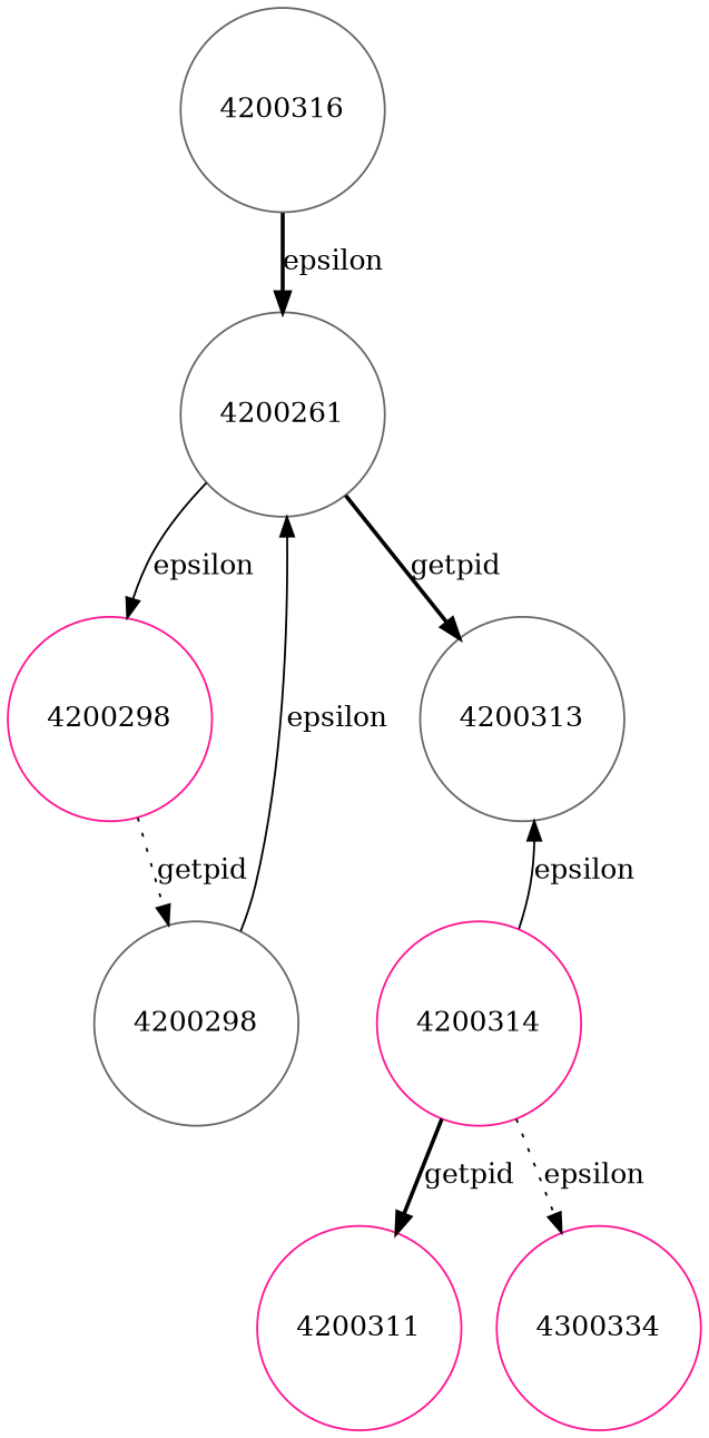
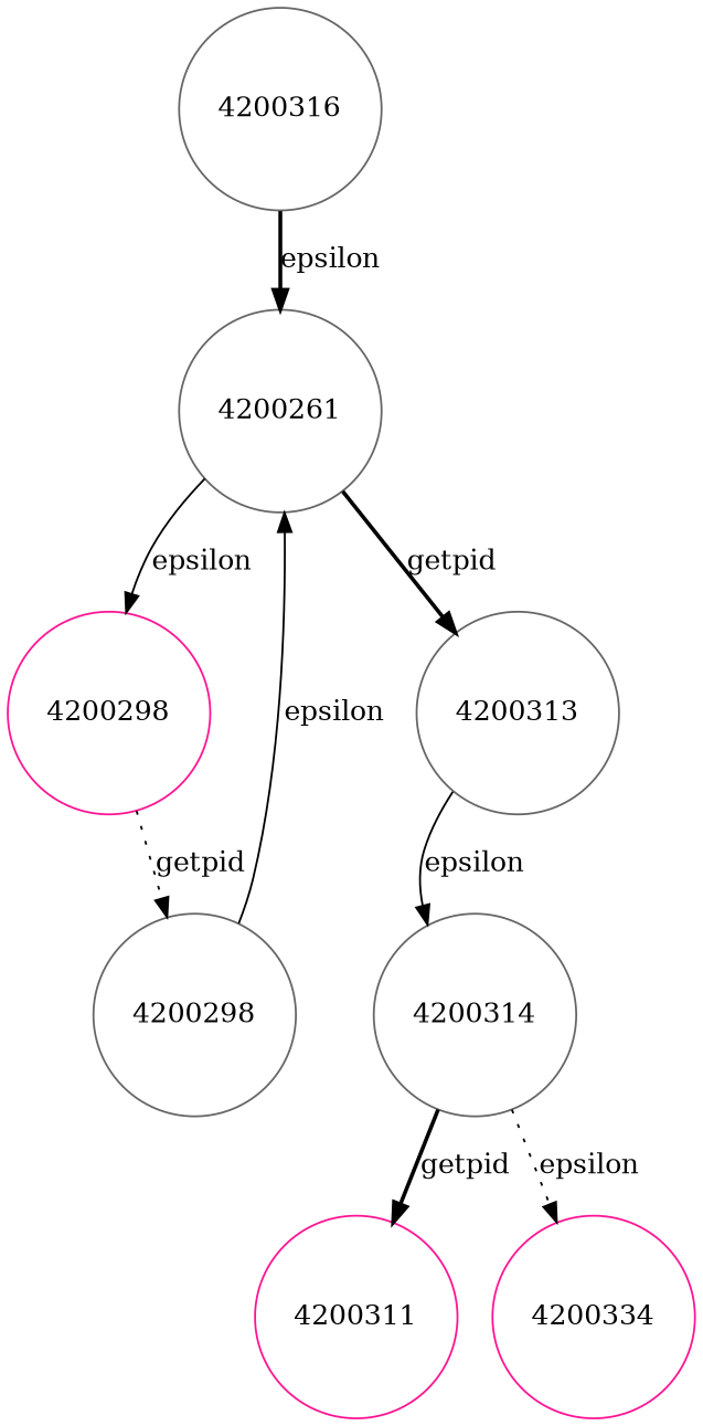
  digraph {
    rankdir=TB
    node [color=gray40 shape=circle]
    edge [style=bold]
    4200316
    4200261
    n3 [color=deeppink label=4200298]
    4200313
    4200298
-   4200314 [color=deeppink]
+   4200314
    4200311 [color=deeppink]
-   4200334 [color=deeppink label=4300334]
+   4200334 [color=deeppink]
    4200316 -> 4200261 [label=epsilon]
    4200261 -> n3 [label=epsilon style=solid]
    4200261 -> 4200313 [label=getpid]
    n3 -> 4200298 [label=getpid style=dotted]
-   4200314 -> 4200313 [label=epsilon style=solid]
+   4200313 -> 4200314 [label=epsilon style=solid]
    4200298 -> 4200261 [label=epsilon style=solid]
    4200314 -> 4200311 [label=getpid]
    4200314 -> 4200334 [label=epsilon style=dotted]
  }
